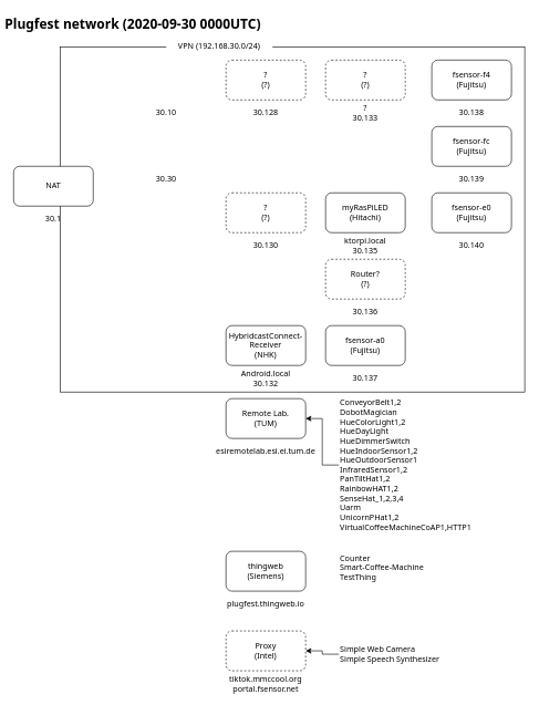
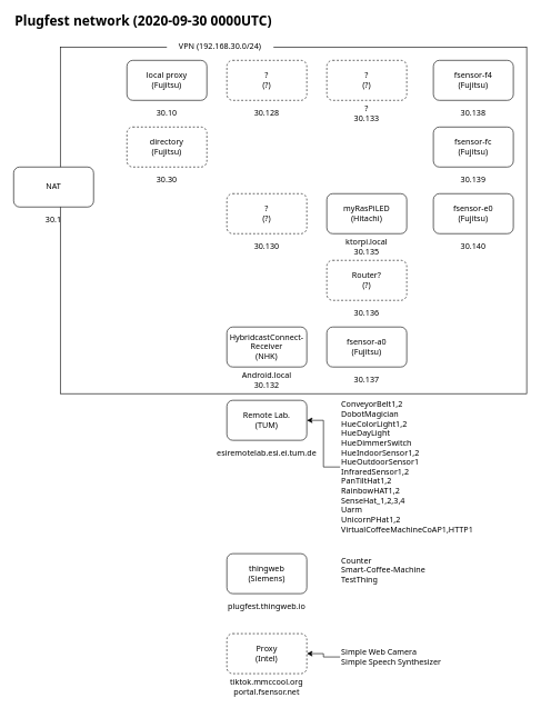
  <mxCell id="0" />
  <mxCell id="1" parent="0" />
  <mxCell id="2" value="" style="rounded=0;whiteSpace=wrap;html=1;align=center;fontFamily=Noto Sans;fontSource=https%3A%2F%2Ffonts.googleapis.com%2Fcss%3Ffamily%3DNoto%2BSans;" parent="1" vertex="1"><mxGeometry x="90" y="70" width="700" height="520" as="geometry" /></mxCell>
  <mxCell id="3" value="" style="group;fontFamily=Noto Sans;fontSource=https%3A%2F%2Ffonts.googleapis.com%2Fcss%3Ffamily%3DNoto%2BSans;" parent="1" vertex="1" connectable="0"><mxGeometry x="490" y="290" width="120" height="90" as="geometry" /></mxCell>
  <mxCell id="4" value="myRasPiLED&lt;br&gt;(Hitachi)" style="rounded=1;whiteSpace=wrap;html=1;fontFamily=Noto Sans;fontSource=https%3A%2F%2Ffonts.googleapis.com%2Fcss%3Ffamily%3DNoto%2BSans;" parent="3" vertex="1"><mxGeometry width="120" height="60" as="geometry" /></mxCell>
  <mxCell id="5" value="ktorpi.local&lt;br&gt;30.135" style="text;html=1;strokeColor=none;fillColor=none;align=center;verticalAlign=middle;whiteSpace=wrap;rounded=0;fontFamily=Noto Sans;fontSource=https%3A%2F%2Ffonts.googleapis.com%2Fcss%3Ffamily%3DNoto%2BSans;" parent="3" vertex="1"><mxGeometry x="40" y="70" width="40" height="20" as="geometry" /></mxCell>
  <mxCell id="6" value="" style="group;fontFamily=Noto Sans;fontSource=https%3A%2F%2Ffonts.googleapis.com%2Fcss%3Ffamily%3DNoto%2BSans;" parent="1" vertex="1" connectable="0"><mxGeometry x="340" y="290" width="120" height="90" as="geometry" /></mxCell>
  <mxCell id="7" value="?&lt;br&gt;(?)" style="rounded=1;whiteSpace=wrap;html=1;fontFamily=Noto Sans;fontSource=https%3A%2F%2Ffonts.googleapis.com%2Fcss%3Ffamily%3DNoto%2BSans;dashed=1;" parent="6" vertex="1"><mxGeometry width="120" height="60" as="geometry" /></mxCell>
  <mxCell id="8" value="30.130" style="text;html=1;strokeColor=none;fillColor=none;align=center;verticalAlign=middle;whiteSpace=wrap;rounded=0;fontFamily=Noto Sans;fontSource=https%3A%2F%2Ffonts.googleapis.com%2Fcss%3Ffamily%3DNoto%2BSans;" parent="6" vertex="1"><mxGeometry x="40" y="70" width="40" height="20" as="geometry" /></mxCell>
  <mxCell id="9" value="" style="group;fontFamily=Noto Sans;fontSource=https%3A%2F%2Ffonts.googleapis.com%2Fcss%3Ffamily%3DNoto%2BSans;" parent="1" vertex="1" connectable="0"><mxGeometry x="340" y="90" width="120" height="90" as="geometry" /></mxCell>
  <mxCell id="10" value="?&lt;br&gt;(?)" style="rounded=1;whiteSpace=wrap;html=1;fontFamily=Noto Sans;fontSource=https%3A%2F%2Ffonts.googleapis.com%2Fcss%3Ffamily%3DNoto%2BSans;dashed=1;" parent="9" vertex="1"><mxGeometry width="120" height="60" as="geometry" /></mxCell>
  <mxCell id="11" value="30.128" style="text;html=1;strokeColor=none;fillColor=none;align=center;verticalAlign=middle;whiteSpace=wrap;rounded=0;fontFamily=Noto Sans;fontSource=https%3A%2F%2Ffonts.googleapis.com%2Fcss%3Ffamily%3DNoto%2BSans;" parent="9" vertex="1"><mxGeometry x="40" y="70" width="40" height="20" as="geometry" /></mxCell>
  <mxCell id="12" value="" style="group;fontFamily=Noto Sans;fontSource=https%3A%2F%2Ffonts.googleapis.com%2Fcss%3Ffamily%3DNoto%2BSans;" parent="1" vertex="1" connectable="0"><mxGeometry x="20" y="250" width="120" height="90" as="geometry" /></mxCell>
  <mxCell id="13" value="NAT" style="rounded=1;whiteSpace=wrap;html=1;fontFamily=Noto Sans;fontSource=https%3A%2F%2Ffonts.googleapis.com%2Fcss%3Ffamily%3DNoto%2BSans;" parent="12" vertex="1"><mxGeometry width="120" height="60" as="geometry" /></mxCell>
  <mxCell id="14" value="30.1" style="text;html=1;strokeColor=none;fillColor=none;align=center;verticalAlign=middle;whiteSpace=wrap;rounded=0;fontFamily=Noto Sans;fontSource=https%3A%2F%2Ffonts.googleapis.com%2Fcss%3Ffamily%3DNoto%2BSans;" parent="12" vertex="1"><mxGeometry x="40" y="70" width="40" height="20" as="geometry" /></mxCell>
  <mxCell id="15" value="VPN (192.168.30.0/24)" style="text;html=1;align=center;verticalAlign=middle;whiteSpace=wrap;rounded=0;fillColor=#FFFFFF;fontFamily=Noto Sans;fontSource=https%3A%2F%2Ffonts.googleapis.com%2Fcss%3Ffamily%3DNoto%2BSans;" parent="1" vertex="1"><mxGeometry x="250" y="60" width="160" height="20" as="geometry" /></mxCell>
  <mxCell id="16" value="" style="group;fontFamily=Noto Sans;fontSource=https%3A%2F%2Ffonts.googleapis.com%2Fcss%3Ffamily%3DNoto%2BSans;" parent="1" vertex="1" connectable="0"><mxGeometry x="340" y="600" width="120" height="90" as="geometry" /></mxCell>
  <mxCell id="17" value="Remote Lab.&lt;br&gt;(TUM)" style="rounded=1;whiteSpace=wrap;html=1;fontFamily=Noto Sans;fontSource=https%3A%2F%2Ffonts.googleapis.com%2Fcss%3Ffamily%3DNoto%2BSans;" parent="16" vertex="1"><mxGeometry width="120" height="60" as="geometry" /></mxCell>
  <mxCell id="18" value="esiremotelab.esi.ei.tum.de" style="text;html=1;strokeColor=none;fillColor=none;align=center;verticalAlign=middle;whiteSpace=wrap;rounded=0;fontFamily=Noto Sans;fontSource=https%3A%2F%2Ffonts.googleapis.com%2Fcss%3Ffamily%3DNoto%2BSans;" parent="16" vertex="1"><mxGeometry x="40" y="70" width="40" height="20" as="geometry" /></mxCell>
  <mxCell id="19" style="edgeStyle=orthogonalEdgeStyle;rounded=0;orthogonalLoop=1;jettySize=auto;html=1;exitX=0;exitY=0.5;exitDx=0;exitDy=0;entryX=1;entryY=0.5;entryDx=0;entryDy=0;fontFamily=Noto Sans;fontSource=https%3A%2F%2Ffonts.googleapis.com%2Fcss%3Ffamily%3DNoto%2BSans;" parent="1" source="20" target="17" edge="1"><mxGeometry relative="1" as="geometry" /></mxCell>
  <mxCell id="20" value="ConveyorBelt1,2&lt;br&gt;DobotMagician&lt;br&gt;HueColorLight1,2&lt;br&gt;HueDayLight&lt;br&gt;HueDimmerSwitch&lt;br&gt;HueIndoorSensor1,2&lt;br&gt;HueOutdoorSensor1&lt;br&gt;InfraredSensor1,2&lt;br&gt;PanTiltHat1,2&lt;br&gt;RainbowHAT1,2&lt;br&gt;SenseHat_1,2,3,4&lt;br&gt;Uarm&lt;br&gt;UnicornPHat1,2&lt;br&gt;VirtualCoffeeMachineCoAP1,HTTP1&lt;br&gt;" style="text;html=1;strokeColor=none;fillColor=none;align=left;verticalAlign=middle;whiteSpace=wrap;rounded=0;fontFamily=Noto Sans;fontSource=https%3A%2F%2Ffonts.googleapis.com%2Fcss%3Ffamily%3DNoto%2BSans;" parent="1" vertex="1"><mxGeometry x="510" y="600" width="200" height="200" as="geometry" /></mxCell>
  <mxCell id="21" value="" style="group;fontFamily=Noto Sans;fontSource=https%3A%2F%2Ffonts.googleapis.com%2Fcss%3Ffamily%3DNoto%2BSans;" parent="1" vertex="1" connectable="0"><mxGeometry x="340" y="830" width="120" height="90" as="geometry" /></mxCell>
  <mxCell id="22" value="thingweb&lt;br&gt;(Siemens)" style="rounded=1;whiteSpace=wrap;html=1;fontFamily=Noto Sans;fontSource=https%3A%2F%2Ffonts.googleapis.com%2Fcss%3Ffamily%3DNoto%2BSans;" parent="21" vertex="1"><mxGeometry width="120" height="60" as="geometry" /></mxCell>
  <mxCell id="23" value="plugfest.thingweb.io" style="text;html=1;strokeColor=none;fillColor=none;align=center;verticalAlign=middle;whiteSpace=wrap;rounded=0;fontFamily=Noto Sans;fontSource=https%3A%2F%2Ffonts.googleapis.com%2Fcss%3Ffamily%3DNoto%2BSans;" parent="21" vertex="1"><mxGeometry x="40" y="70" width="40" height="20" as="geometry" /></mxCell>
  <mxCell id="24" value="Counter&lt;br&gt;Smart-Coffee-Machine&lt;br&gt;TestThing" style="text;html=1;strokeColor=none;fillColor=none;align=left;verticalAlign=middle;whiteSpace=wrap;rounded=0;fontFamily=Noto Sans;fontSource=https%3A%2F%2Ffonts.googleapis.com%2Fcss%3Ffamily%3DNoto%2BSans;" parent="1" vertex="1"><mxGeometry x="510" y="830" width="210" height="50" as="geometry" /></mxCell>
- <mxCell id="25" value="Plugfest network (2020-09-30 0000UTC)" style="text;html=1;strokeColor=none;fillColor=none;align=left;verticalAlign=middle;whiteSpace=wrap;rounded=0;fontFamily=Noto Sans;fontSource=https%3A%2F%2Ffonts.googleapis.com%2Fcss%3Ffamily%3DNoto%2BSans;fontStyle=1;fontSize=20;" parent="1" vertex="1"><mxGeometry x="5" y="25" width="450" height="20" as="geometry" /></mxCell>
+ <mxCell id="25" value="Plugfest network (2020-09-30 0000UTC)" style="text;html=1;strokeColor=none;fillColor=none;align=left;verticalAlign=middle;whiteSpace=wrap;rounded=0;fontFamily=Noto Sans;fontSource=https%3A%2F%2Ffonts.googleapis.com%2Fcss%3Ffamily%3DNoto%2BSans;fontStyle=1;fontSize=20;" parent="1" vertex="1"><mxGeometry x="20" y="20" width="450" height="20" as="geometry" /></mxCell>
  <mxCell id="26" value="" style="group;fontFamily=Noto Sans;fontSource=https%3A%2F%2Ffonts.googleapis.com%2Fcss%3Ffamily%3DNoto%2BSans;" parent="1" vertex="1" connectable="0"><mxGeometry x="340" y="390" width="120" height="180" as="geometry" /></mxCell>
  <mxCell id="27" value="" style="group;fontFamily=Noto Sans;fontSource=https%3A%2F%2Ffonts.googleapis.com%2Fcss%3Ffamily%3DNoto%2BSans;" parent="26" vertex="1" connectable="0"><mxGeometry y="100" width="120" height="90" as="geometry" /></mxCell>
  <mxCell id="28" value="HybridcastConnect-&lt;br&gt;Receiver&lt;br&gt;(NHK)" style="rounded=1;whiteSpace=wrap;html=1;fontFamily=Noto Sans;fontSource=https%3A%2F%2Ffonts.googleapis.com%2Fcss%3Ffamily%3DNoto%2BSans;" parent="27" vertex="1"><mxGeometry width="120" height="60" as="geometry" /></mxCell>
  <mxCell id="29" value="Android.local&lt;br&gt;30.132" style="text;html=1;strokeColor=none;fillColor=none;align=center;verticalAlign=middle;whiteSpace=wrap;rounded=0;fontFamily=Noto Sans;fontSource=https%3A%2F%2Ffonts.googleapis.com%2Fcss%3Ffamily%3DNoto%2BSans;" parent="27" vertex="1"><mxGeometry x="40" y="70" width="40" height="20" as="geometry" /></mxCell>
  <mxCell id="30" value="" style="group;fontFamily=Noto Sans;fontSource=https%3A%2F%2Ffonts.googleapis.com%2Fcss%3Ffamily%3DNoto%2BSans;" parent="1" vertex="1" connectable="0"><mxGeometry x="340" y="950" width="120" height="90" as="geometry" /></mxCell>
  <mxCell id="31" value="Proxy&lt;br&gt;(Intel)" style="rounded=1;whiteSpace=wrap;html=1;fontFamily=Noto Sans;fontSource=https%3A%2F%2Ffonts.googleapis.com%2Fcss%3Ffamily%3DNoto%2BSans;dashed=1;" parent="30" vertex="1"><mxGeometry width="120" height="60" as="geometry" /></mxCell>
  <mxCell id="32" value="tiktok.mmccool.org&lt;br&gt;portal.fsensor.net" style="text;html=1;strokeColor=none;fillColor=none;align=center;verticalAlign=middle;whiteSpace=wrap;rounded=0;fontFamily=Noto Sans;fontSource=https%3A%2F%2Ffonts.googleapis.com%2Fcss%3Ffamily%3DNoto%2BSans;" parent="30" vertex="1"><mxGeometry x="40" y="70" width="40" height="20" as="geometry" /></mxCell>
  <mxCell id="33" style="edgeStyle=orthogonalEdgeStyle;rounded=0;orthogonalLoop=1;jettySize=auto;html=1;exitX=0;exitY=0.5;exitDx=0;exitDy=0;entryX=1;entryY=0.5;entryDx=0;entryDy=0;" parent="1" source="34" target="31" edge="1"><mxGeometry relative="1" as="geometry" /></mxCell>
  <mxCell id="34" value="Simple Web Camera&lt;br&gt;Simple Speech Synthesizer" style="text;html=1;strokeColor=none;fillColor=none;align=left;verticalAlign=middle;whiteSpace=wrap;rounded=0;fontFamily=Noto Sans;fontSource=https%3A%2F%2Ffonts.googleapis.com%2Fcss%3Ffamily%3DNoto%2BSans;" parent="1" vertex="1"><mxGeometry x="510" y="960" width="210" height="50" as="geometry" /></mxCell>
  <mxCell id="35" value="" style="group;fontFamily=Noto Sans;fontSource=https%3A%2F%2Ffonts.googleapis.com%2Fcss%3Ffamily%3DNoto%2BSans;" vertex="1" connectable="0" parent="1"><mxGeometry x="190" y="90" width="120" height="90" as="geometry" /></mxCell>
+ <mxCell id="36" value="local proxy&lt;br&gt;(Fujitsu)" style="rounded=1;whiteSpace=wrap;html=1;fontFamily=Noto Sans;fontSource=https%3A%2F%2Ffonts.googleapis.com%2Fcss%3Ffamily%3DNoto%2BSans;" vertex="1" parent="35"><mxGeometry width="120" height="60" as="geometry" /></mxCell>
  <mxCell id="37" value="30.10" style="text;html=1;strokeColor=none;fillColor=none;align=center;verticalAlign=middle;whiteSpace=wrap;rounded=0;fontFamily=Noto Sans;fontSource=https%3A%2F%2Ffonts.googleapis.com%2Fcss%3Ffamily%3DNoto%2BSans;" vertex="1" parent="35"><mxGeometry x="40" y="70" width="40" height="20" as="geometry" /></mxCell>
  <mxCell id="38" value="" style="group;fontFamily=Noto Sans;fontSource=https%3A%2F%2Ffonts.googleapis.com%2Fcss%3Ffamily%3DNoto%2BSans;" vertex="1" connectable="0" parent="1"><mxGeometry x="190" y="190" width="120" height="90" as="geometry" /></mxCell>
+ <mxCell id="39" value="directory&lt;br&gt;(Fujitsu)" style="rounded=1;whiteSpace=wrap;html=1;fontFamily=Noto Sans;fontSource=https%3A%2F%2Ffonts.googleapis.com%2Fcss%3Ffamily%3DNoto%2BSans;dashed=1;" vertex="1" parent="38"><mxGeometry width="120" height="60" as="geometry" /></mxCell>
  <mxCell id="40" value="30.30" style="text;html=1;strokeColor=none;fillColor=none;align=center;verticalAlign=middle;whiteSpace=wrap;rounded=0;fontFamily=Noto Sans;fontSource=https%3A%2F%2Ffonts.googleapis.com%2Fcss%3Ffamily%3DNoto%2BSans;" vertex="1" parent="38"><mxGeometry x="40" y="70" width="40" height="20" as="geometry" /></mxCell>
  <mxCell id="41" value="" style="group;fontFamily=Noto Sans;fontSource=https%3A%2F%2Ffonts.googleapis.com%2Fcss%3Ffamily%3DNoto%2BSans;" vertex="1" connectable="0" parent="1"><mxGeometry x="490" y="390" width="120" height="180" as="geometry" /></mxCell>
  <mxCell id="42" value="Router?&lt;br&gt;(?)" style="rounded=1;whiteSpace=wrap;html=1;fontFamily=Noto Sans;fontSource=https%3A%2F%2Ffonts.googleapis.com%2Fcss%3Ffamily%3DNoto%2BSans;dashed=1;" vertex="1" parent="41"><mxGeometry width="120" height="60" as="geometry" /></mxCell>
  <mxCell id="43" value="30.136" style="text;html=1;strokeColor=none;fillColor=none;align=center;verticalAlign=middle;whiteSpace=wrap;rounded=0;fontFamily=Noto Sans;fontSource=https%3A%2F%2Ffonts.googleapis.com%2Fcss%3Ffamily%3DNoto%2BSans;" vertex="1" parent="41"><mxGeometry x="40" y="70" width="40" height="20" as="geometry" /></mxCell>
  <mxCell id="44" value="" style="group;fontFamily=Noto Sans;fontSource=https%3A%2F%2Ffonts.googleapis.com%2Fcss%3Ffamily%3DNoto%2BSans;" vertex="1" connectable="0" parent="41"><mxGeometry y="100" width="120" height="90" as="geometry" /></mxCell>
  <mxCell id="45" value="fsensor-a0&lt;br&gt;(Fujitsu)" style="rounded=1;whiteSpace=wrap;html=1;fontFamily=Noto Sans;fontSource=https%3A%2F%2Ffonts.googleapis.com%2Fcss%3Ffamily%3DNoto%2BSans;" vertex="1" parent="44"><mxGeometry width="120" height="60" as="geometry" /></mxCell>
  <mxCell id="46" value="30.137" style="text;html=1;strokeColor=none;fillColor=none;align=center;verticalAlign=middle;whiteSpace=wrap;rounded=0;fontFamily=Noto Sans;fontSource=https%3A%2F%2Ffonts.googleapis.com%2Fcss%3Ffamily%3DNoto%2BSans;" vertex="1" parent="44"><mxGeometry x="40" y="70" width="40" height="20" as="geometry" /></mxCell>
  <mxCell id="47" value="" style="group;fontFamily=Noto Sans;fontSource=https%3A%2F%2Ffonts.googleapis.com%2Fcss%3Ffamily%3DNoto%2BSans;" vertex="1" connectable="0" parent="1"><mxGeometry x="650" y="190" width="120" height="90" as="geometry" /></mxCell>
  <mxCell id="48" value="fsensor-fc&lt;br&gt;(Fujitsu)" style="rounded=1;whiteSpace=wrap;html=1;fontFamily=Noto Sans;fontSource=https%3A%2F%2Ffonts.googleapis.com%2Fcss%3Ffamily%3DNoto%2BSans;" vertex="1" parent="47"><mxGeometry width="120" height="60" as="geometry" /></mxCell>
  <mxCell id="49" value="30.139" style="text;html=1;strokeColor=none;fillColor=none;align=center;verticalAlign=middle;whiteSpace=wrap;rounded=0;fontFamily=Noto Sans;fontSource=https%3A%2F%2Ffonts.googleapis.com%2Fcss%3Ffamily%3DNoto%2BSans;" vertex="1" parent="47"><mxGeometry x="40" y="70" width="40" height="20" as="geometry" /></mxCell>
  <mxCell id="50" value="" style="group;fontFamily=Noto Sans;fontSource=https%3A%2F%2Ffonts.googleapis.com%2Fcss%3Ffamily%3DNoto%2BSans;" vertex="1" connectable="0" parent="1"><mxGeometry x="650" y="90" width="120" height="90" as="geometry" /></mxCell>
  <mxCell id="51" value="fsensor-f4&lt;br&gt;(Fujitsu)" style="rounded=1;whiteSpace=wrap;html=1;fontFamily=Noto Sans;fontSource=https%3A%2F%2Ffonts.googleapis.com%2Fcss%3Ffamily%3DNoto%2BSans;" vertex="1" parent="50"><mxGeometry width="120" height="60" as="geometry" /></mxCell>
  <mxCell id="52" value="30.138" style="text;html=1;strokeColor=none;fillColor=none;align=center;verticalAlign=middle;whiteSpace=wrap;rounded=0;fontFamily=Noto Sans;fontSource=https%3A%2F%2Ffonts.googleapis.com%2Fcss%3Ffamily%3DNoto%2BSans;" vertex="1" parent="50"><mxGeometry x="40" y="70" width="40" height="20" as="geometry" /></mxCell>
  <mxCell id="53" value="" style="group;fontFamily=Noto Sans;fontSource=https%3A%2F%2Ffonts.googleapis.com%2Fcss%3Ffamily%3DNoto%2BSans;" vertex="1" connectable="0" parent="1"><mxGeometry x="650" y="290" width="120" height="90" as="geometry" /></mxCell>
  <mxCell id="54" value="fsensor-e0&lt;br&gt;(Fujitsu)" style="rounded=1;whiteSpace=wrap;html=1;fontFamily=Noto Sans;fontSource=https%3A%2F%2Ffonts.googleapis.com%2Fcss%3Ffamily%3DNoto%2BSans;" vertex="1" parent="53"><mxGeometry width="120" height="60" as="geometry" /></mxCell>
  <mxCell id="55" value="30.140" style="text;html=1;strokeColor=none;fillColor=none;align=center;verticalAlign=middle;whiteSpace=wrap;rounded=0;fontFamily=Noto Sans;fontSource=https%3A%2F%2Ffonts.googleapis.com%2Fcss%3Ffamily%3DNoto%2BSans;" vertex="1" parent="53"><mxGeometry x="40" y="70" width="40" height="20" as="geometry" /></mxCell>
  <mxCell id="56" value="" style="group;fontFamily=Noto Sans;fontSource=https%3A%2F%2Ffonts.googleapis.com%2Fcss%3Ffamily%3DNoto%2BSans;" vertex="1" connectable="0" parent="1"><mxGeometry x="490" y="90" width="120" height="90" as="geometry" /></mxCell>
  <mxCell id="57" value="?&lt;br&gt;(?)" style="rounded=1;whiteSpace=wrap;html=1;fontFamily=Noto Sans;fontSource=https%3A%2F%2Ffonts.googleapis.com%2Fcss%3Ffamily%3DNoto%2BSans;dashed=1;" vertex="1" parent="56"><mxGeometry width="120" height="60" as="geometry" /></mxCell>
  <mxCell id="58" value="?&lt;br&gt;30.133" style="text;html=1;strokeColor=none;fillColor=none;align=center;verticalAlign=middle;whiteSpace=wrap;rounded=0;fontFamily=Noto Sans;fontSource=https%3A%2F%2Ffonts.googleapis.com%2Fcss%3Ffamily%3DNoto%2BSans;" vertex="1" parent="56"><mxGeometry x="40" y="70" width="40" height="20" as="geometry" /></mxCell>
